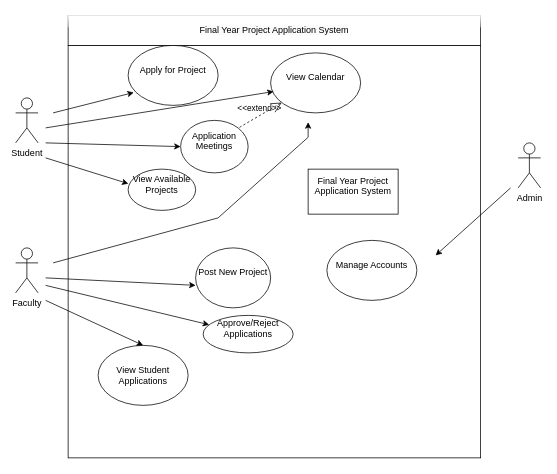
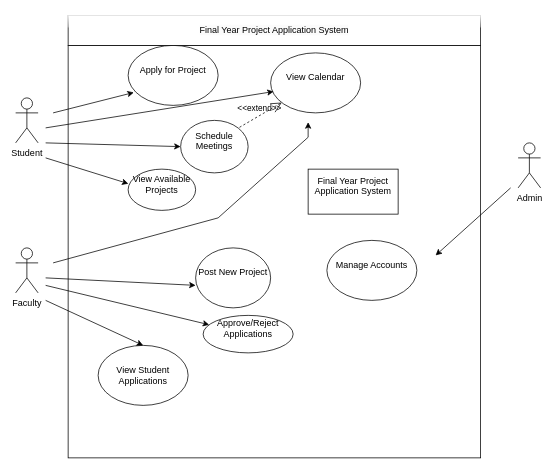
  <mxCell id="0" />
  <mxCell id="1" parent="0" />
  <mxCell id="2" value="Admin" style="shape=umlActor;verticalLabelPosition=bottom;verticalAlign=top;html=1;outlineConnect=0;" vertex="1" parent="1"><mxGeometry x="690" y="190" width="30" height="60" as="geometry" /></mxCell>
  <mxCell id="3" value="Faculty" style="shape=umlActor;verticalLabelPosition=bottom;verticalAlign=top;html=1;outlineConnect=0;" vertex="1" parent="1"><mxGeometry x="20" y="330" width="30" height="60" as="geometry" /></mxCell>
  <mxCell id="4" value="Student" style="shape=umlActor;verticalLabelPosition=bottom;verticalAlign=top;html=1;outlineConnect=0;" vertex="1" parent="1"><mxGeometry x="20" y="130" width="30" height="60" as="geometry" /></mxCell>
  <mxCell id="5" value="" style="whiteSpace=wrap;html=1;aspect=fixed;" vertex="1" parent="1"><mxGeometry x="90" y="60" width="550" height="550" as="geometry" /></mxCell>
  <mxCell id="6" value="&#10;Final Year Project Application System&#10;&#10;" style="rounded=0;whiteSpace=wrap;html=1;" vertex="1" parent="1"><mxGeometry x="410" y="225" width="120" height="60" as="geometry" /></mxCell>
  <mxCell id="7" value="&#10;View Available Projects&#10;&#10;" style="ellipse;whiteSpace=wrap;html=1;" vertex="1" parent="1"><mxGeometry x="170" y="225" width="90" height="55" as="geometry" /></mxCell>
  <mxCell id="8" value="&#10;Apply for Project&#10;&#10;" style="ellipse;whiteSpace=wrap;html=1;" vertex="1" parent="1"><mxGeometry x="170" y="60" width="120" height="80" as="geometry" /></mxCell>
  <mxCell id="9" value="&#10;Approve/Reject Applications&#10;&#10;" style="ellipse;whiteSpace=wrap;html=1;" vertex="1" parent="1"><mxGeometry x="270" y="420" width="120" height="50" as="geometry" /></mxCell>
  <mxCell id="10" value="&#10;Post New Project&#10;&#10;" style="ellipse;whiteSpace=wrap;html=1;" vertex="1" parent="1"><mxGeometry x="260" y="330" width="100" height="80" as="geometry" /></mxCell>
- <mxCell id="11" value="&#10;Application Meetings&#10;&#10;" style="ellipse;whiteSpace=wrap;html=1;" vertex="1" parent="1"><mxGeometry x="240" y="160" width="90" height="70" as="geometry" /></mxCell>
+ <mxCell id="11" value="&#10;Schedule Meetings&#10;&#10;" style="ellipse;whiteSpace=wrap;html=1;" vertex="1" parent="1"><mxGeometry x="240" y="160" width="90" height="70" as="geometry" /></mxCell>
  <mxCell id="12" value="&#10;View Calendar&#10;&#10;" style="ellipse;whiteSpace=wrap;html=1;" vertex="1" parent="1"><mxGeometry x="360" y="70" width="120" height="80" as="geometry" /></mxCell>
  <mxCell id="13" value="&#10;Manage Accounts&#10;&#10;" style="ellipse;whiteSpace=wrap;html=1;" vertex="1" parent="1"><mxGeometry x="435" y="320" width="120" height="80" as="geometry" /></mxCell>
  <mxCell id="14" value="" style="edgeStyle=none;orthogonalLoop=1;jettySize=auto;html=1;rounded=0;entryX=0.004;entryY=0.353;entryDx=0;entryDy=0;entryPerimeter=0;" edge="1" parent="1" target="7"><mxGeometry width="100" relative="1" as="geometry"><mxPoint x="60" y="210" as="sourcePoint" /><mxPoint x="170" y="290" as="targetPoint" /><Array as="points" /></mxGeometry></mxCell>
  <mxCell id="15" value="" style="edgeStyle=none;orthogonalLoop=1;jettySize=auto;html=1;rounded=0;entryX=0.063;entryY=0.785;entryDx=0;entryDy=0;entryPerimeter=0;" edge="1" parent="1" target="8"><mxGeometry width="100" relative="1" as="geometry"><mxPoint x="70" y="150" as="sourcePoint" /><mxPoint x="170" y="170" as="targetPoint" /><Array as="points" /></mxGeometry></mxCell>
  <mxCell id="16" value="" style="edgeStyle=none;orthogonalLoop=1;jettySize=auto;html=1;rounded=0;entryX=0;entryY=0.5;entryDx=0;entryDy=0;" edge="1" parent="1" target="11"><mxGeometry width="100" relative="1" as="geometry"><mxPoint x="60" y="190" as="sourcePoint" /><mxPoint x="180" y="220" as="targetPoint" /><Array as="points" /></mxGeometry></mxCell>
  <mxCell id="17" value="" style="edgeStyle=none;orthogonalLoop=1;jettySize=auto;html=1;rounded=0;" edge="1" parent="1"><mxGeometry width="100" relative="1" as="geometry"><mxPoint x="60" y="370" as="sourcePoint" /><mxPoint x="260" y="380" as="targetPoint" /><Array as="points" /></mxGeometry></mxCell>
  <mxCell id="18" value="" style="edgeStyle=none;orthogonalLoop=1;jettySize=auto;html=1;rounded=0;" edge="1" parent="1" target="9"><mxGeometry width="100" relative="1" as="geometry"><mxPoint x="60" y="380" as="sourcePoint" /><mxPoint x="700" y="290" as="targetPoint" /><Array as="points" /></mxGeometry></mxCell>
  <mxCell id="19" value="" style="edgeStyle=none;orthogonalLoop=1;jettySize=auto;html=1;rounded=0;" edge="1" parent="1"><mxGeometry width="100" relative="1" as="geometry"><mxPoint x="680" y="250" as="sourcePoint" /><mxPoint x="580" y="340" as="targetPoint" /><Array as="points" /></mxGeometry></mxCell>
  <mxCell id="20" value="" style="edgeStyle=none;orthogonalLoop=1;jettySize=auto;html=1;rounded=0;" edge="1" parent="1"><mxGeometry width="100" relative="1" as="geometry"><mxPoint x="70" y="350" as="sourcePoint" /><mxPoint x="410" y="162.5" as="targetPoint" /><Array as="points"><mxPoint x="290" y="290" /><mxPoint x="410" y="182.5" /></Array></mxGeometry></mxCell>
  <mxCell id="21" value="" style="edgeStyle=none;orthogonalLoop=1;jettySize=auto;html=1;rounded=0;entryX=0.033;entryY=0.645;entryDx=0;entryDy=0;entryPerimeter=0;" edge="1" parent="1" target="12"><mxGeometry width="100" relative="1" as="geometry"><mxPoint x="60" y="170" as="sourcePoint" /><mxPoint x="350" y="120" as="targetPoint" /><Array as="points" /></mxGeometry></mxCell>
  <mxCell id="22" value="View Student Applications" style="ellipse;whiteSpace=wrap;html=1;" vertex="1" parent="1"><mxGeometry x="130" y="460" width="120" height="80" as="geometry" /></mxCell>
  <mxCell id="23" value="" style="edgeStyle=none;orthogonalLoop=1;jettySize=auto;html=1;rounded=0;entryX=0.5;entryY=0;entryDx=0;entryDy=0;" edge="1" parent="1" target="22"><mxGeometry width="100" relative="1" as="geometry"><mxPoint x="60" y="400" as="sourcePoint" /><mxPoint x="656" y="264" as="targetPoint" /><Array as="points" /></mxGeometry></mxCell>
  <mxCell id="24" value="&amp;lt;&amp;lt;extend&amp;gt;&amp;gt;" style="edgeStyle=none;html=1;startArrow=open;endArrow=none;startSize=12;verticalAlign=bottom;dashed=1;labelBackgroundColor=none;rounded=0;entryX=1;entryY=0;entryDx=0;entryDy=0;" edge="1" parent="1" source="12" target="11"><mxGeometry width="160" relative="1" as="geometry"><mxPoint x="350" y="310" as="sourcePoint" /><mxPoint x="510" y="310" as="targetPoint" /></mxGeometry></mxCell>
  <mxCell id="25" value="&#10;&lt;br style=&quot;forced-color-adjust: none; color: rgb(0, 0, 0); font-family: Helvetica; font-size: 12px; font-style: normal; font-variant-ligatures: normal; font-variant-caps: normal; font-weight: 400; letter-spacing: normal; orphans: 2; text-align: center; text-indent: 0px; text-transform: none; widows: 2; word-spacing: 0px; -webkit-text-stroke-width: 0px; white-space: normal; background-color: rgb(251, 251, 251); text-decoration-thickness: initial; text-decoration-style: initial; text-decoration-color: initial;&quot;&gt;&lt;span style=&quot;color: rgb(0, 0, 0); font-family: Helvetica; font-size: 12px; font-style: normal; font-variant-ligatures: normal; font-variant-caps: normal; font-weight: 400; letter-spacing: normal; orphans: 2; text-align: center; text-indent: 0px; text-transform: none; widows: 2; word-spacing: 0px; -webkit-text-stroke-width: 0px; white-space: normal; background-color: rgb(251, 251, 251); text-decoration-thickness: initial; text-decoration-style: initial; text-decoration-color: initial; display: inline !important; float: none;&quot;&gt;Final Year Project Application System&lt;/span&gt;&lt;br style=&quot;forced-color-adjust: none; color: rgb(0, 0, 0); font-family: Helvetica; font-size: 12px; font-style: normal; font-variant-ligatures: normal; font-variant-caps: normal; font-weight: 400; letter-spacing: normal; orphans: 2; text-align: center; text-indent: 0px; text-transform: none; widows: 2; word-spacing: 0px; -webkit-text-stroke-width: 0px; white-space: normal; background-color: rgb(251, 251, 251); text-decoration-thickness: initial; text-decoration-style: initial; text-decoration-color: initial;&quot;&gt;&#10;&#10;" style="rounded=0;whiteSpace=wrap;html=1;glass=1;" vertex="1" parent="1"><mxGeometry x="90" y="20" width="550" height="40" as="geometry" /></mxCell>
